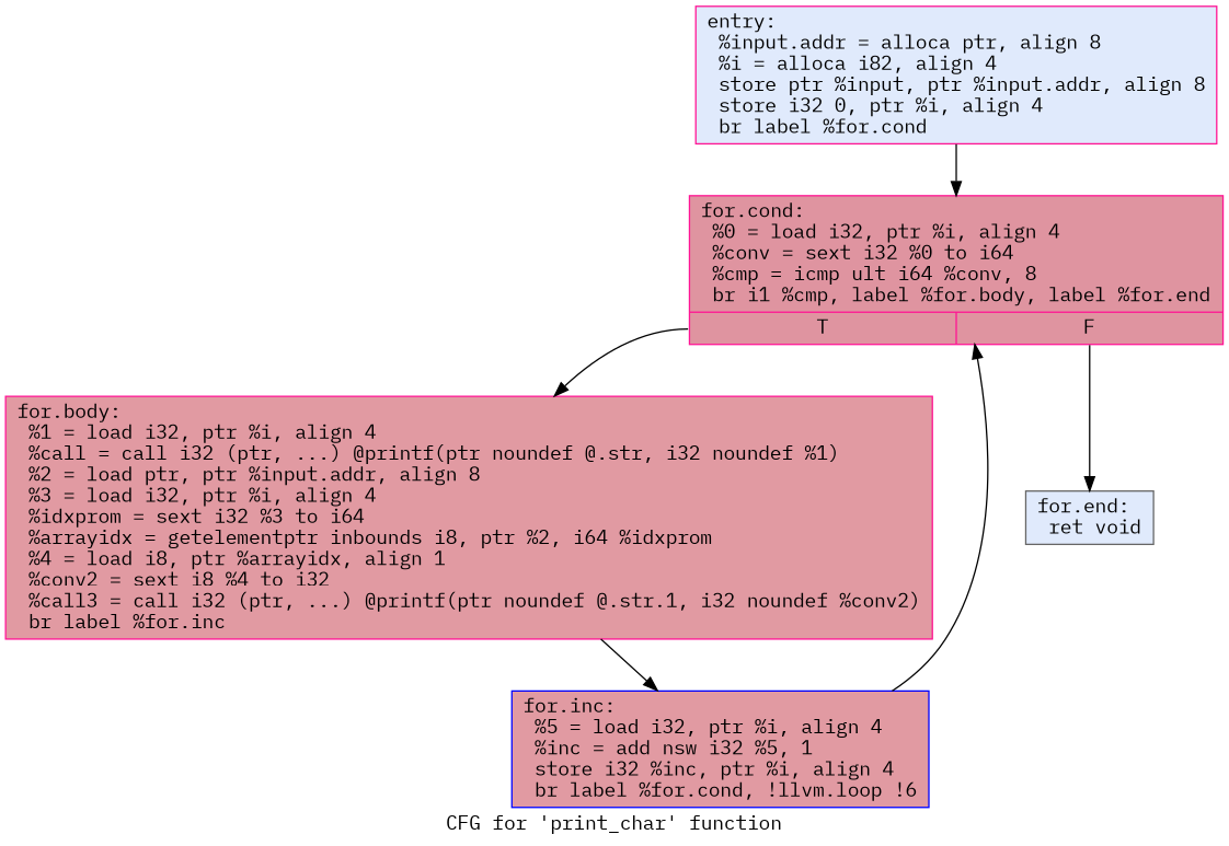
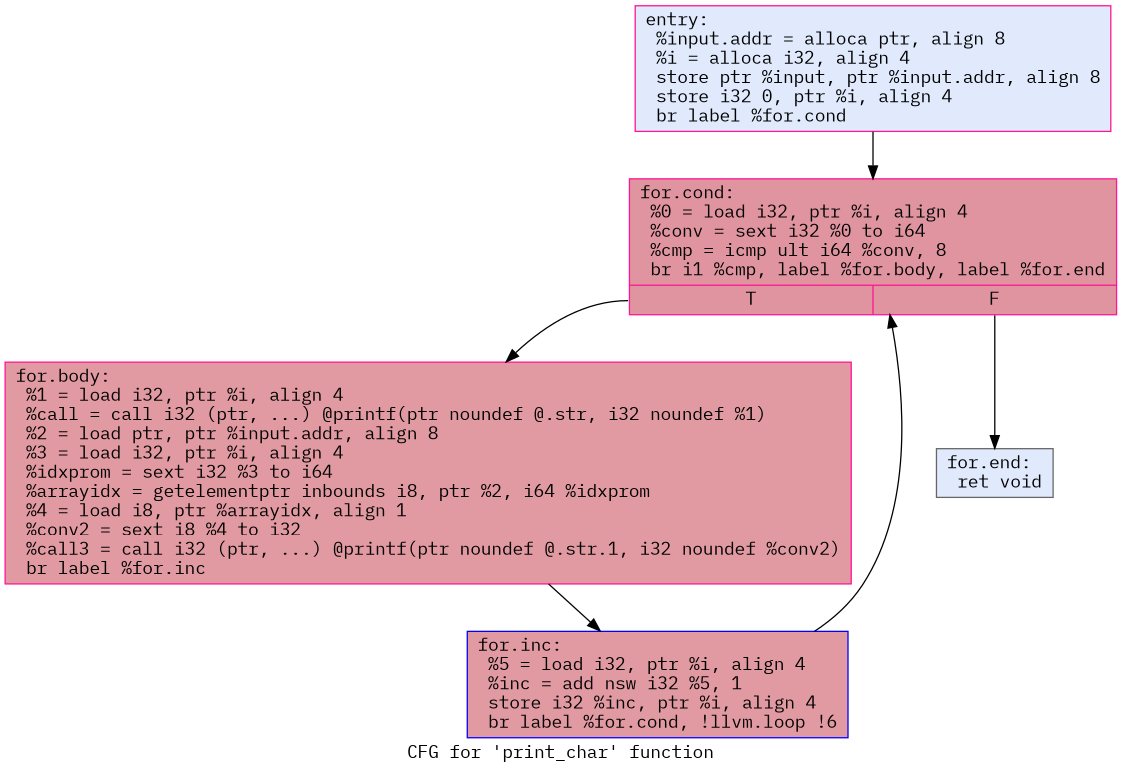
  digraph {
    label="CFG for 'print_char' function"
    fontname="IBM Plex Mono"
    node [color=deeppink fillcolor="#b9d0f970" shape=record style=filled fontname="IBM Plex Mono"]
    edge [fontname="IBM Plex Mono"]
-   n1 [label="{entry:\l  %input.addr = alloca ptr, align 8\l  %i = alloca i82, align 4\l  store ptr %input, ptr %input.addr, align 8\l  store i32 0, ptr %i, align 4\l  br label %for.cond\l}"]
+   n1 [label="{entry:\l  %input.addr = alloca ptr, align 8\l  %i = alloca i32, align 4\l  store ptr %input, ptr %input.addr, align 8\l  store i32 0, ptr %i, align 4\l  br label %for.cond\l}"]
    n2 [fillcolor="#b70d2870" label="{for.cond:                                         \l  %0 = load i32, ptr %i, align 4\l  %conv = sext i32 %0 to i64\l  %cmp = icmp ult i64 %conv, 8\l  br i1 %cmp, label %for.body, label %for.end\l|{<s0>T|<s1>F}}"]
    n3 [fillcolor="#bb1b2c70" label="{for.body:                                         \l  %1 = load i32, ptr %i, align 4\l  %call = call i32 (ptr, ...) @printf(ptr noundef @.str, i32 noundef %1)\l  %2 = load ptr, ptr %input.addr, align 8\l  %3 = load i32, ptr %i, align 4\l  %idxprom = sext i32 %3 to i64\l  %arrayidx = getelementptr inbounds i8, ptr %2, i64 %idxprom\l  %4 = load i8, ptr %arrayidx, align 1\l  %conv2 = sext i8 %4 to i32\l  %call3 = call i32 (ptr, ...) @printf(ptr noundef @.str.1, i32 noundef %conv2)\l  br label %for.inc\l}"]
    n4 [color=gray40 label="{for.end:                                          \l  ret void\l}"]
    n5 [color=blue fillcolor="#bb1b2c70" label="{for.inc:                                          \l  %5 = load i32, ptr %i, align 4\l  %inc = add nsw i32 %5, 1\l  store i32 %inc, ptr %i, align 4\l  br label %for.cond, !llvm.loop !6\l}"]
    n1 -> n2
    n2 -> n3 [tailport=s0]
    n2 -> n4 [tailport=s1]
    n3 -> n5
    n5 -> n2
  }
